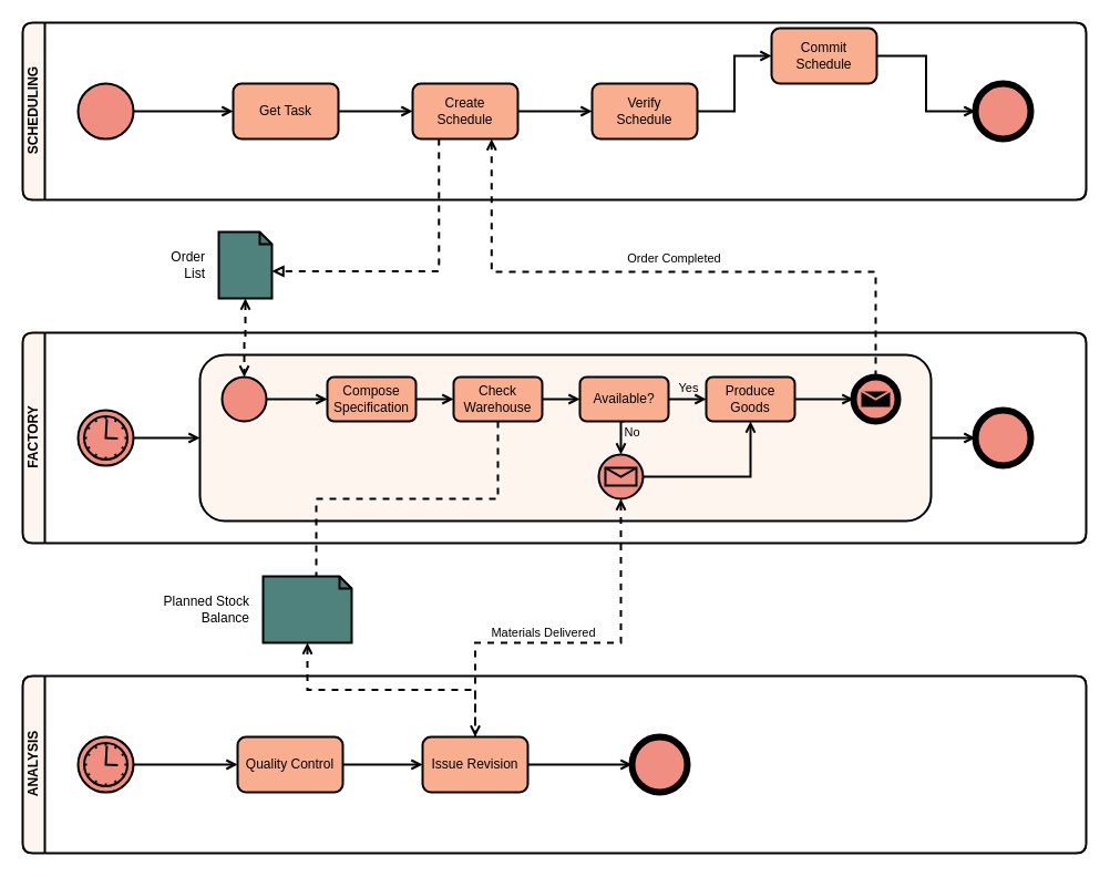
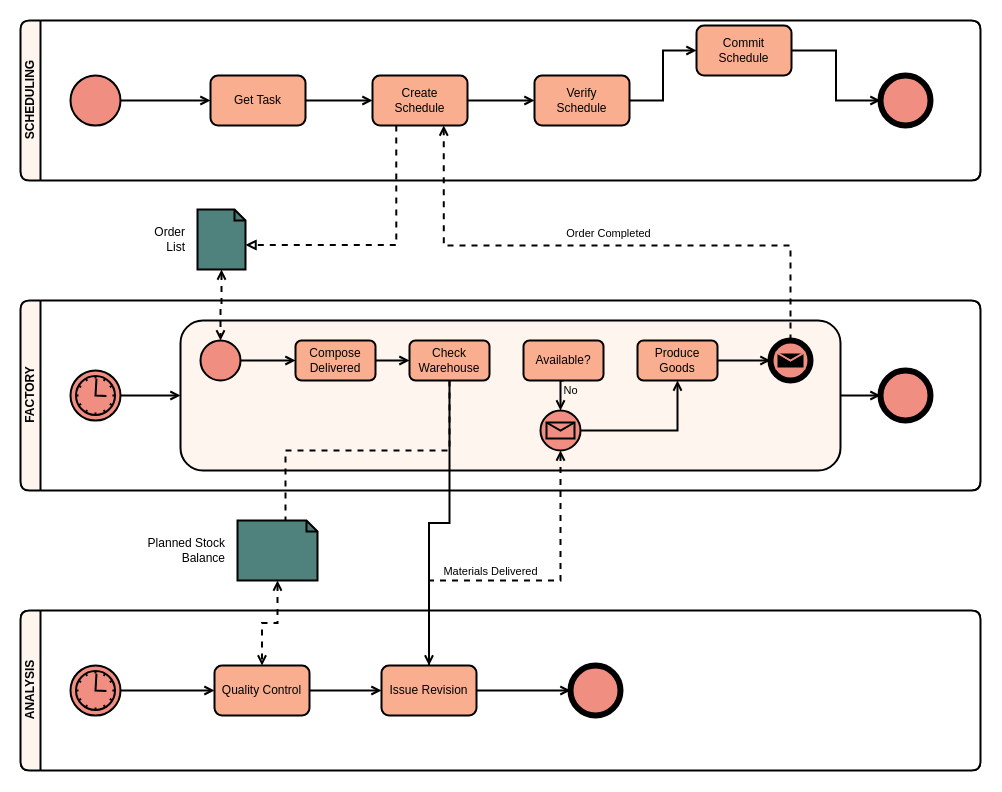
  <mxCell id="0" />
  <mxCell id="1" parent="0" />
  <mxCell id="2" value="" style="rounded=1;whiteSpace=wrap;html=1;arcSize=4;fillColor=none;" parent="1" vertex="1"><mxGeometry x="20" y="610" width="960" height="160" as="geometry" /></mxCell>
  <mxCell id="3" value="" style="rounded=1;whiteSpace=wrap;html=1;arcSize=5;fillColor=none;" parent="1" vertex="1"><mxGeometry x="20" y="300" width="960" height="190" as="geometry" /></mxCell>
  <mxCell id="4" value="" style="rounded=1;whiteSpace=wrap;html=1;arcSize=6;fillColor=none;" parent="1" vertex="1"><mxGeometry x="20" y="20" width="960" height="160" as="geometry" /></mxCell>
  <mxCell id="5" value="SCHEDULING" style="swimlane;html=1;horizontal=0;startSize=20;rounded=1;strokeWidth=2;fillColor=#FFF5EF;" parent="1" vertex="1"><mxGeometry x="20" y="20" width="960" height="160" as="geometry" /></mxCell>
  <mxCell id="6" value="" style="shape=mxgraph.bpmn.shape;html=1;verticalLabelPosition=bottom;labelBackgroundColor=#ffffff;verticalAlign=top;align=center;perimeter=ellipsePerimeter;outlineConnect=0;outline=standard;symbol=general;rounded=1;strokeWidth=2;fillColor=#F08E81;" parent="5" vertex="1"><mxGeometry x="50" y="55" width="50" height="50" as="geometry" /></mxCell>
  <mxCell id="7" value="" style="shape=mxgraph.bpmn.shape;html=1;verticalLabelPosition=bottom;labelBackgroundColor=#ffffff;verticalAlign=top;align=center;perimeter=ellipsePerimeter;outlineConnect=0;outline=end;symbol=general;fontFamily=Helvetica;fontSize=12;fontColor=#000000;strokeColor=#000000;strokeWidth=2;fillColor=#F08E81;" parent="5" vertex="1"><mxGeometry x="860" y="55" width="50" height="50" as="geometry" /></mxCell>
  <mxCell id="8" value="FACTORY" style="swimlane;html=1;horizontal=0;startSize=20;rounded=1;strokeWidth=2;fillColor=#FFF5EF;" parent="1" vertex="1"><mxGeometry x="20" y="300" width="960" height="190" as="geometry" /></mxCell>
  <mxCell id="9" style="edgeStyle=orthogonalEdgeStyle;rounded=0;orthogonalLoop=1;jettySize=auto;html=1;exitX=1;exitY=0.5;exitDx=0;exitDy=0;entryX=0;entryY=0.5;entryDx=0;entryDy=0;strokeWidth=2;endArrow=open;endFill=0;" parent="8" source="10" target="12" edge="1"><mxGeometry relative="1" as="geometry" /></mxCell>
  <mxCell id="10" value="" style="shape=mxgraph.bpmn.shape;html=1;verticalLabelPosition=bottom;labelBackgroundColor=#ffffff;verticalAlign=top;align=center;perimeter=ellipsePerimeter;outlineConnect=0;outline=eventInt;symbol=timer;rounded=1;strokeWidth=2;fillColor=#F08E81;" parent="8" vertex="1"><mxGeometry x="50" y="70" width="50" height="50" as="geometry" /></mxCell>
  <mxCell id="11" style="edgeStyle=orthogonalEdgeStyle;rounded=0;orthogonalLoop=1;jettySize=auto;html=1;exitX=1;exitY=0.5;exitDx=0;exitDy=0;entryX=0;entryY=0.5;entryDx=0;entryDy=0;strokeWidth=2;endArrow=open;endFill=0;" parent="8" source="12" target="13" edge="1"><mxGeometry relative="1" as="geometry" /></mxCell>
  <mxCell id="12" value="" style="shape=ext;rounded=1;html=1;whiteSpace=wrap;strokeWidth=2;fillColor=#FFF5EF;" parent="8" vertex="1"><mxGeometry x="160" y="20" width="660" height="150" as="geometry" /></mxCell>
  <mxCell id="13" value="" style="shape=mxgraph.bpmn.shape;html=1;verticalLabelPosition=bottom;labelBackgroundColor=#ffffff;verticalAlign=top;align=center;perimeter=ellipsePerimeter;outlineConnect=0;outline=end;symbol=general;fontFamily=Helvetica;fontSize=12;fontColor=#000000;strokeColor=#000000;strokeWidth=2;fillColor=#F08E81;" parent="8" vertex="1"><mxGeometry x="860" y="70" width="50" height="50" as="geometry" /></mxCell>
  <mxCell id="14" value="" style="shape=mxgraph.bpmn.shape;html=1;verticalLabelPosition=bottom;labelBackgroundColor=#ffffff;verticalAlign=top;align=center;perimeter=ellipsePerimeter;outlineConnect=0;outline=standard;symbol=general;rounded=1;strokeWidth=2;fillColor=#F08E81;" parent="8" vertex="1"><mxGeometry x="180" y="40" width="40" height="40" as="geometry" /></mxCell>
  <mxCell id="15" value="" style="shape=mxgraph.bpmn.shape;html=1;verticalLabelPosition=bottom;labelBackgroundColor=#ffffff;verticalAlign=top;align=center;perimeter=ellipsePerimeter;outlineConnect=0;outline=end;symbol=message;fontFamily=Helvetica;fontSize=12;fontColor=#000000;strokeColor=#000000;strokeWidth=2;fillColor=#F08E81;" parent="8" vertex="1"><mxGeometry x="750" y="40" width="40" height="40" as="geometry" /></mxCell>
  <mxCell id="16" value="" style="shape=mxgraph.bpmn.shape;html=1;verticalLabelPosition=bottom;labelBackgroundColor=#ffffff;verticalAlign=top;align=center;perimeter=ellipsePerimeter;outlineConnect=0;outline=standard;symbol=message;aspect=fixed;strokeWidth=2;fillColor=#F08E81;" parent="8" vertex="1"><mxGeometry x="520" y="110" width="40" height="40" as="geometry" /></mxCell>
  <mxCell id="17" value="ANALYSIS" style="swimlane;html=1;horizontal=0;startSize=20;rounded=1;strokeWidth=2;fillColor=#FFF5EF;" parent="1" vertex="1"><mxGeometry x="20" y="610" width="960" height="160" as="geometry" /></mxCell>
  <mxCell id="18" value="" style="shape=mxgraph.bpmn.shape;html=1;verticalLabelPosition=bottom;labelBackgroundColor=#ffffff;verticalAlign=top;align=center;perimeter=ellipsePerimeter;outlineConnect=0;outline=eventInt;symbol=timer;rounded=1;strokeWidth=2;fillColor=#F08E81;" parent="17" vertex="1"><mxGeometry x="50" y="55" width="50" height="50" as="geometry" /></mxCell>
  <mxCell id="19" value="" style="edgeStyle=orthogonalEdgeStyle;rounded=0;orthogonalLoop=1;jettySize=auto;html=1;strokeWidth=2;endArrow=open;endFill=0;" parent="1" source="20" target="24" edge="1"><mxGeometry relative="1" as="geometry" /></mxCell>
  <mxCell id="20" value="Get Task" style="shape=ext;rounded=1;html=1;whiteSpace=wrap;fontFamily=Helvetica;fontSize=12;fontColor=#000000;align=center;strokeColor=#000000;strokeWidth=2;fillColor=#F9AE8F;" parent="1" vertex="1"><mxGeometry x="210" y="75" width="95" height="50" as="geometry" /></mxCell>
  <mxCell id="21" value="" style="edgeStyle=orthogonalEdgeStyle;rounded=0;orthogonalLoop=1;jettySize=auto;html=1;strokeWidth=2;endArrow=open;endFill=0;" parent="1" source="6" target="20" edge="1"><mxGeometry relative="1" as="geometry" /></mxCell>
  <mxCell id="22" value="" style="edgeStyle=orthogonalEdgeStyle;rounded=0;orthogonalLoop=1;jettySize=auto;html=1;strokeWidth=2;endArrow=open;endFill=0;" parent="1" source="24" target="26" edge="1"><mxGeometry relative="1" as="geometry" /></mxCell>
  <mxCell id="23" style="edgeStyle=orthogonalEdgeStyle;rounded=0;orthogonalLoop=1;jettySize=auto;html=1;exitX=0.25;exitY=1;exitDx=0;exitDy=0;entryX=0;entryY=0;entryDx=48.0;entryDy=35.5;entryPerimeter=0;endArrow=block;endFill=0;dashed=1;strokeWidth=2;" parent="1" source="24" target="45" edge="1"><mxGeometry relative="1" as="geometry"><Array as="points"><mxPoint x="396" y="245" /></Array></mxGeometry></mxCell>
  <mxCell id="24" value="Create &lt;br&gt;Schedule" style="shape=ext;rounded=1;html=1;whiteSpace=wrap;fontFamily=Helvetica;fontSize=12;fontColor=#000000;align=center;strokeColor=#000000;strokeWidth=2;fillColor=#F9AE8F;" parent="1" vertex="1"><mxGeometry x="372" y="75" width="95" height="50" as="geometry" /></mxCell>
  <mxCell id="25" value="" style="edgeStyle=orthogonalEdgeStyle;rounded=0;orthogonalLoop=1;jettySize=auto;html=1;strokeWidth=2;endArrow=open;endFill=0;" parent="1" source="26" target="28" edge="1"><mxGeometry relative="1" as="geometry" /></mxCell>
  <mxCell id="26" value="Verify &lt;br&gt;Schedule" style="shape=ext;rounded=1;html=1;whiteSpace=wrap;fontFamily=Helvetica;fontSize=12;fontColor=#000000;align=center;strokeColor=#000000;strokeWidth=2;fillColor=#F9AE8F;" parent="1" vertex="1"><mxGeometry x="534" y="75" width="95" height="50" as="geometry" /></mxCell>
  <mxCell id="27" value="" style="edgeStyle=orthogonalEdgeStyle;rounded=0;orthogonalLoop=1;jettySize=auto;html=1;strokeWidth=2;endArrow=open;endFill=0;" parent="1" source="28" target="7" edge="1"><mxGeometry relative="1" as="geometry" /></mxCell>
  <mxCell id="28" value="Commit Schedule" style="shape=ext;rounded=1;html=1;whiteSpace=wrap;fontFamily=Helvetica;fontSize=12;fontColor=#000000;align=center;strokeColor=#000000;strokeWidth=2;fillColor=#F9AE8F;" parent="1" vertex="1"><mxGeometry x="696" y="25" width="95" height="50" as="geometry" /></mxCell>
  <mxCell id="29" value="" style="edgeStyle=orthogonalEdgeStyle;rounded=0;orthogonalLoop=1;jettySize=auto;html=1;strokeWidth=2;endArrow=open;endFill=0;" parent="1" source="30" target="34" edge="1"><mxGeometry relative="1" as="geometry" /></mxCell>
- <mxCell id="30" value="Compose Specification" style="shape=ext;rounded=1;html=1;whiteSpace=wrap;fontFamily=Helvetica;fontSize=12;fontColor=#000000;align=center;strokeColor=#000000;strokeWidth=2;fillColor=#F9AE8F;" parent="1" vertex="1"><mxGeometry x="295" y="340" width="80" height="40" as="geometry" /></mxCell>
+ <mxCell id="30" value="Compose Delivered" style="shape=ext;rounded=1;html=1;whiteSpace=wrap;fontFamily=Helvetica;fontSize=12;fontColor=#000000;align=center;strokeColor=#000000;strokeWidth=2;fillColor=#F9AE8F;" parent="1" vertex="1"><mxGeometry x="295" y="340" width="80" height="40" as="geometry" /></mxCell>
  <mxCell id="31" value="" style="edgeStyle=orthogonalEdgeStyle;rounded=0;orthogonalLoop=1;jettySize=auto;html=1;strokeWidth=2;endArrow=open;endFill=0;" parent="1" source="14" target="30" edge="1"><mxGeometry relative="1" as="geometry" /></mxCell>
- <mxCell id="32" value="" style="edgeStyle=orthogonalEdgeStyle;rounded=0;orthogonalLoop=1;jettySize=auto;html=1;strokeWidth=2;endArrow=open;endFill=0;" parent="1" source="34" target="38" edge="1"><mxGeometry relative="1" as="geometry" /></mxCell>
+ <mxCell id="32" value="" style="edgeStyle=orthogonalEdgeStyle;rounded=0;orthogonalLoop=1;jettySize=auto;html=1;strokeWidth=2;endArrow=open;endFill=0;" parent="1" source="34" target="52" edge="1"><mxGeometry relative="1" as="geometry" /></mxCell>
  <mxCell id="33" style="edgeStyle=orthogonalEdgeStyle;rounded=0;orthogonalLoop=1;jettySize=auto;html=1;exitX=0.5;exitY=1;exitDx=0;exitDy=0;entryX=0;entryY=0;entryDx=48.0;entryDy=35.5;entryPerimeter=0;dashed=1;strokeWidth=2;endArrow=open;endFill=0;" parent="1" source="34" target="55" edge="1"><mxGeometry relative="1" as="geometry" /></mxCell>
  <mxCell id="34" value="Check Warehouse" style="shape=ext;rounded=1;html=1;whiteSpace=wrap;fontFamily=Helvetica;fontSize=12;fontColor=#000000;align=center;strokeColor=#000000;strokeWidth=2;fillColor=#F9AE8F;" parent="1" vertex="1"><mxGeometry x="409" y="340" width="80" height="40" as="geometry" /></mxCell>
- <mxCell id="35" value="" style="edgeStyle=orthogonalEdgeStyle;rounded=0;orthogonalLoop=1;jettySize=auto;html=1;strokeWidth=2;endArrow=open;endFill=0;labelBackgroundColor=none;" parent="1" source="38" target="40" edge="1"><mxGeometry relative="1" as="geometry" /></mxCell>
- <mxCell id="36" value="Yes" style="edgeLabel;html=1;align=center;verticalAlign=middle;resizable=0;points=[];labelBackgroundColor=none;" parent="35" vertex="1" connectable="0"><mxGeometry x="0.024" relative="1" as="geometry"><mxPoint x="1" y="-10.06" as="offset" /></mxGeometry></mxCell>
  <mxCell id="37" value="No" style="edgeStyle=orthogonalEdgeStyle;rounded=0;orthogonalLoop=1;jettySize=auto;html=1;exitX=0.5;exitY=1;exitDx=0;exitDy=0;entryX=0.5;entryY=0;entryDx=0;entryDy=0;strokeWidth=2;endArrow=open;endFill=0;labelBackgroundColor=none;" parent="1" source="38" target="16" edge="1"><mxGeometry x="-0.231" y="10" relative="1" as="geometry"><mxPoint as="offset" /></mxGeometry></mxCell>
  <mxCell id="38" value="Available?" style="shape=ext;rounded=1;html=1;whiteSpace=wrap;fontFamily=Helvetica;fontSize=12;fontColor=#000000;align=center;strokeColor=#000000;strokeWidth=2;fillColor=#F9AE8F;" parent="1" vertex="1"><mxGeometry x="523" y="340" width="80" height="40" as="geometry" /></mxCell>
  <mxCell id="39" value="" style="edgeStyle=orthogonalEdgeStyle;rounded=0;orthogonalLoop=1;jettySize=auto;html=1;strokeWidth=2;endArrow=open;endFill=0;" parent="1" source="40" target="15" edge="1"><mxGeometry relative="1" as="geometry" /></mxCell>
  <mxCell id="40" value="Produce Goods" style="shape=ext;rounded=1;html=1;whiteSpace=wrap;fontFamily=Helvetica;fontSize=12;fontColor=#000000;align=center;strokeColor=#000000;strokeWidth=2;fillColor=#F9AE8F;" parent="1" vertex="1"><mxGeometry x="637" y="340" width="80" height="40" as="geometry" /></mxCell>
  <mxCell id="41" style="edgeStyle=orthogonalEdgeStyle;rounded=0;orthogonalLoop=1;jettySize=auto;html=1;exitX=1;exitY=0.5;exitDx=0;exitDy=0;entryX=0.5;entryY=1;entryDx=0;entryDy=0;strokeWidth=2;endArrow=open;endFill=0;" parent="1" source="16" target="40" edge="1"><mxGeometry relative="1" as="geometry" /></mxCell>
  <mxCell id="42" style="edgeStyle=orthogonalEdgeStyle;rounded=0;orthogonalLoop=1;jettySize=auto;html=1;exitX=0.5;exitY=0;exitDx=0;exitDy=0;entryX=0.75;entryY=1;entryDx=0;entryDy=0;endArrow=open;endFill=0;dashed=1;strokeWidth=2;" parent="1" source="15" target="24" edge="1"><mxGeometry relative="1" as="geometry"><Array as="points"><mxPoint x="790" y="245" /><mxPoint x="443" y="245" /></Array></mxGeometry></mxCell>
  <mxCell id="43" value="Order Completed" style="edgeLabel;html=1;align=center;verticalAlign=middle;resizable=0;points=[];" parent="42" vertex="1" connectable="0"><mxGeometry x="0.067" y="1" relative="1" as="geometry"><mxPoint x="22.53" y="-13.53" as="offset" /></mxGeometry></mxCell>
  <mxCell id="44" style="edgeStyle=orthogonalEdgeStyle;rounded=0;orthogonalLoop=1;jettySize=auto;html=1;exitX=0.5;exitY=1;exitDx=0;exitDy=0;exitPerimeter=0;entryX=0.5;entryY=0;entryDx=0;entryDy=0;endArrow=open;endFill=0;startArrow=open;startFill=0;dashed=1;strokeWidth=2;" parent="1" source="45" target="14" edge="1"><mxGeometry relative="1" as="geometry" /></mxCell>
  <mxCell id="45" value="Order List" style="shape=note;whiteSpace=wrap;html=1;backgroundOutline=1;darkOpacity=0.05;size=11;labelPosition=left;verticalLabelPosition=middle;align=right;verticalAlign=middle;spacingRight=10;strokeWidth=2;fillColor=#4F817D;" parent="1" vertex="1"><mxGeometry x="197" y="209" width="48" height="60" as="geometry" /></mxCell>
  <mxCell id="46" value="" style="edgeStyle=orthogonalEdgeStyle;rounded=0;orthogonalLoop=1;jettySize=auto;html=1;strokeWidth=2;endArrow=open;endFill=0;" parent="1" source="47" target="52" edge="1"><mxGeometry relative="1" as="geometry" /></mxCell>
  <mxCell id="47" value="Quality Control" style="shape=ext;rounded=1;html=1;whiteSpace=wrap;fontFamily=Helvetica;fontSize=12;fontColor=#000000;align=center;strokeColor=#000000;strokeWidth=2;fillColor=#F9AE8F;" parent="1" vertex="1"><mxGeometry x="214" y="665" width="95" height="50" as="geometry" /></mxCell>
  <mxCell id="48" value="" style="edgeStyle=orthogonalEdgeStyle;rounded=0;orthogonalLoop=1;jettySize=auto;html=1;strokeWidth=2;endArrow=open;endFill=0;" parent="1" source="18" target="47" edge="1"><mxGeometry relative="1" as="geometry" /></mxCell>
  <mxCell id="49" value="" style="edgeStyle=orthogonalEdgeStyle;rounded=0;orthogonalLoop=1;jettySize=auto;html=1;strokeWidth=2;endArrow=open;endFill=0;" parent="1" source="52" target="53" edge="1"><mxGeometry relative="1" as="geometry" /></mxCell>
  <mxCell id="50" style="edgeStyle=orthogonalEdgeStyle;rounded=0;orthogonalLoop=1;jettySize=auto;html=1;exitX=0.5;exitY=0;exitDx=0;exitDy=0;entryX=0.5;entryY=1;entryDx=0;entryDy=0;dashed=1;strokeWidth=2;endArrow=open;endFill=0;" parent="1" source="52" target="16" edge="1"><mxGeometry relative="1" as="geometry"><Array as="points"><mxPoint x="429" y="580" /><mxPoint x="560" y="580" /></Array></mxGeometry></mxCell>
  <mxCell id="51" value="Materials Delivered" style="edgeLabel;html=1;align=center;verticalAlign=middle;resizable=0;points=[];" parent="50" vertex="1" connectable="0"><mxGeometry x="-0.25" relative="1" as="geometry"><mxPoint x="16.43" y="-10" as="offset" /></mxGeometry></mxCell>
  <mxCell id="52" value="Issue Revision" style="shape=ext;rounded=1;html=1;whiteSpace=wrap;fontFamily=Helvetica;fontSize=12;fontColor=#000000;align=center;strokeColor=#000000;strokeWidth=2;fillColor=#F9AE8F;" parent="1" vertex="1"><mxGeometry x="381" y="665" width="95" height="50" as="geometry" /></mxCell>
  <mxCell id="53" value="" style="shape=mxgraph.bpmn.shape;html=1;verticalLabelPosition=bottom;labelBackgroundColor=#ffffff;verticalAlign=top;align=center;perimeter=ellipsePerimeter;outlineConnect=0;outline=end;symbol=general;fontFamily=Helvetica;fontSize=12;fontColor=#000000;strokeColor=#000000;strokeWidth=2;fillColor=#F08E81;" parent="1" vertex="1"><mxGeometry x="570" y="665" width="50" height="50" as="geometry" /></mxCell>
- <mxCell id="54" style="edgeStyle=orthogonalEdgeStyle;rounded=0;orthogonalLoop=1;jettySize=auto;html=1;exitX=0.5;exitY=1;exitDx=0;exitDy=0;exitPerimeter=0;dashed=1;startArrow=open;startFill=0;endArrow=open;endFill=0;strokeWidth=2;" parent="1" source="55" target="52" edge="1"><mxGeometry relative="1" as="geometry" /></mxCell>
+ <mxCell id="54" style="edgeStyle=orthogonalEdgeStyle;rounded=0;orthogonalLoop=1;jettySize=auto;html=1;exitX=0.5;exitY=1;exitDx=0;exitDy=0;exitPerimeter=0;entryX=0.5;entryY=0;entryDx=0;entryDy=0;dashed=1;startArrow=open;startFill=0;endArrow=open;endFill=0;strokeWidth=2;" parent="1" source="55" target="47" edge="1"><mxGeometry relative="1" as="geometry" /></mxCell>
  <mxCell id="55" value="Planned Stock Balance" style="shape=note;whiteSpace=wrap;html=1;backgroundOutline=1;darkOpacity=0.05;size=11;labelPosition=left;verticalLabelPosition=middle;align=right;verticalAlign=middle;spacingRight=10;strokeWidth=2;fillColor=#4F817D;" parent="1" vertex="1"><mxGeometry x="237" y="520" width="80" height="60" as="geometry" /></mxCell>
